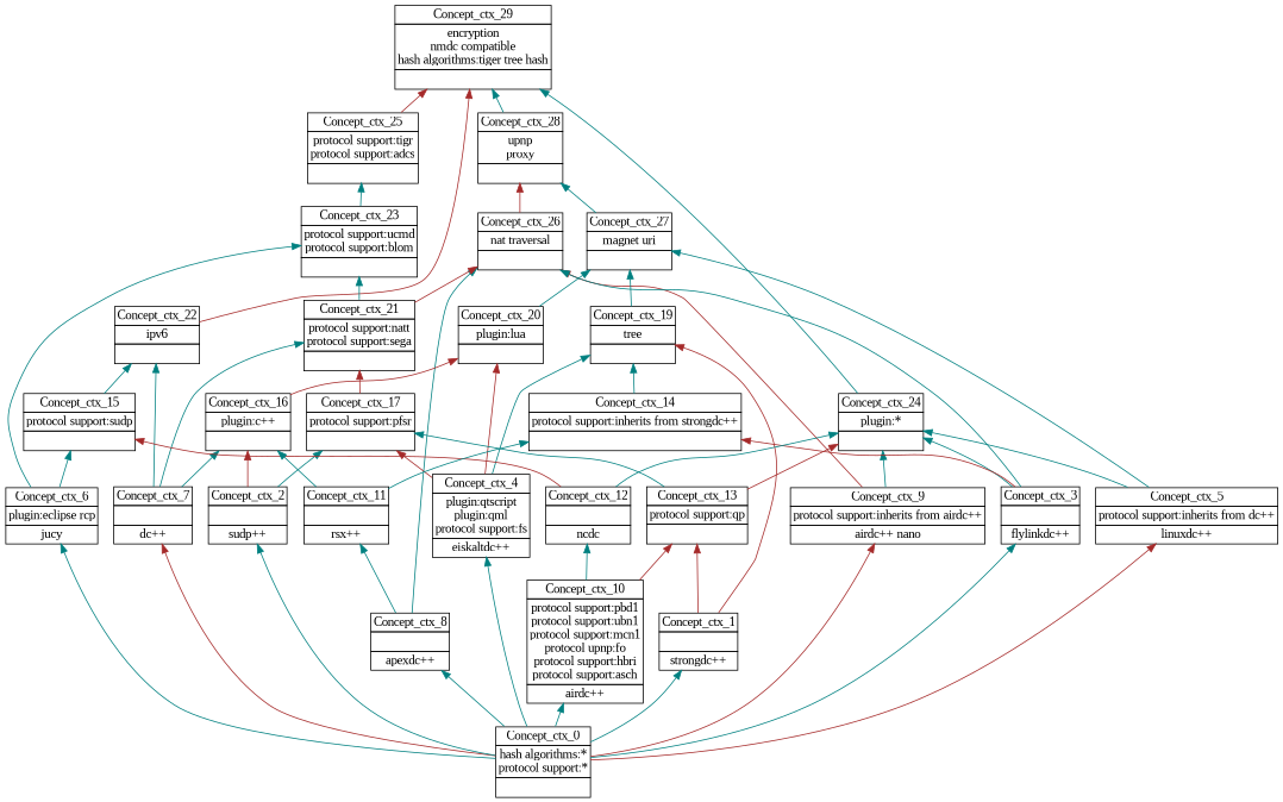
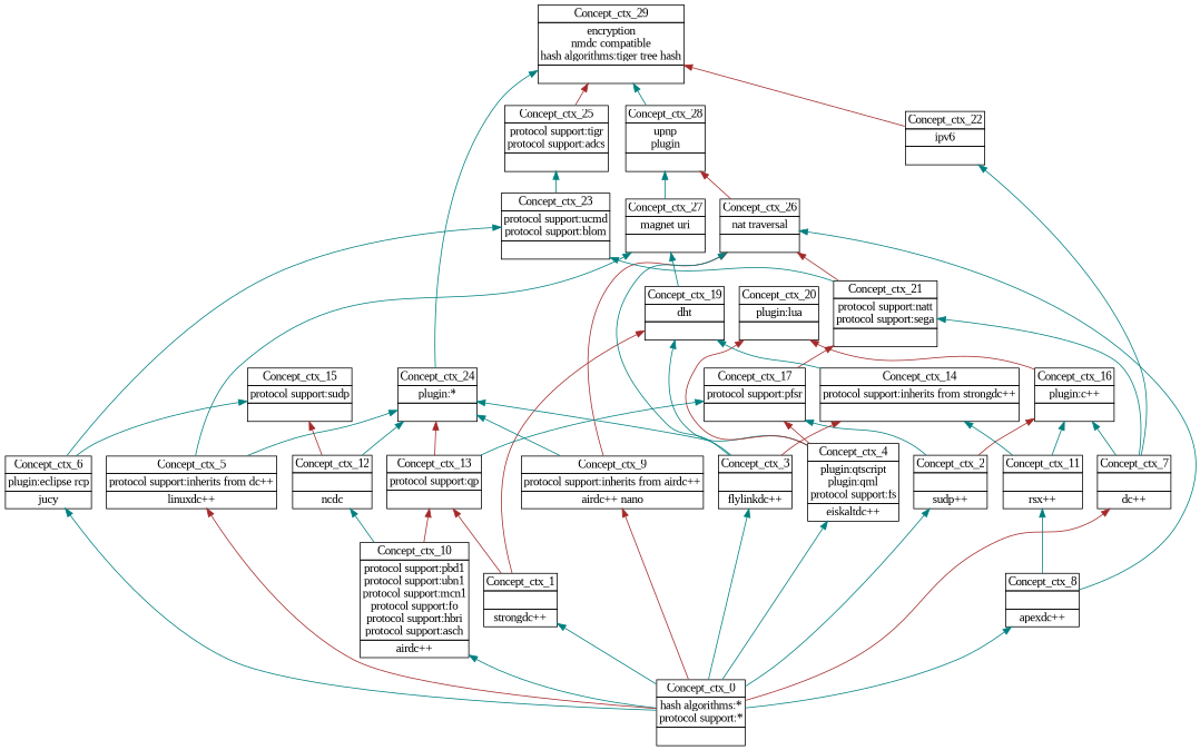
  digraph {
    fontname="Liberation Serif"
    nodesep=0.2
    rankdir=BT
    ranksep=0.3
    node [fontname="Liberation Serif" margin="0.03,0.03" shape=none]
    edge [color=teal fontname="Liberation Serif" headport=p tailport=p]
    n1 [label=<<table border="0" cellborder="1" cellspacing="0" port="p"><tr><td>Concept_ctx_0</td></tr><tr><td>hash algorithms:*<br/>protocol support:*<br/></td></tr><tr><td><br/></td></tr></table>>]
-   n2 [label=<<table border="0" cellborder="1" cellspacing="0" port="p"><tr><td>Concept_ctx_10</td></tr><tr><td>protocol support:pbd1<br/>protocol support:ubn1<br/>protocol support:mcn1<br/>protocol upnp:fo<br/>protocol support:hbri<br/>protocol support:asch<br/></td></tr><tr><td>airdc++<br/></td></tr></table>>]
+   n2 [label=<<table border="0" cellborder="1" cellspacing="0" port="p"><tr><td>Concept_ctx_10</td></tr><tr><td>protocol support:pbd1<br/>protocol support:ubn1<br/>protocol support:mcn1<br/>protocol support:fo<br/>protocol support:hbri<br/>protocol support:asch<br/></td></tr><tr><td>airdc++<br/></td></tr></table>>]
    n3 [label=<<table border="0" cellborder="1" cellspacing="0" port="p"><tr><td>Concept_ctx_7</td></tr><tr><td><br/></td></tr><tr><td>dc++<br/></td></tr></table>>]
    n4 [label=<<table border="0" cellborder="1" cellspacing="0" port="p"><tr><td>Concept_ctx_8</td></tr><tr><td><br/></td></tr><tr><td>apexdc++<br/></td></tr></table>>]
    n5 [label=<<table border="0" cellborder="1" cellspacing="0" port="p"><tr><td>Concept_ctx_6</td></tr><tr><td>plugin:eclipse rcp<br/></td></tr><tr><td>jucy<br/></td></tr></table>>]
    n6 [label=<<table border="0" cellborder="1" cellspacing="0" port="p"><tr><td>Concept_ctx_4</td></tr><tr><td>plugin:qtscript<br/>plugin:qml<br/>protocol support:fs<br/></td></tr><tr><td>eiskaltdc++<br/></td></tr></table>>]
    n7 [label=<<table border="0" cellborder="1" cellspacing="0" port="p"><tr><td>Concept_ctx_1</td></tr><tr><td><br/></td></tr><tr><td>strongdc++<br/></td></tr></table>>]
    n8 [label=<<table border="0" cellborder="1" cellspacing="0" port="p"><tr><td>Concept_ctx_2</td></tr><tr><td><br/></td></tr><tr><td>sudp++<br/></td></tr></table>>]
    n9 [label=<<table border="0" cellborder="1" cellspacing="0" port="p"><tr><td>Concept_ctx_9</td></tr><tr><td>protocol support:inherits from airdc++<br/></td></tr><tr><td>airdc++ nano<br/></td></tr></table>>]
    n10 [label=<<table border="0" cellborder="1" cellspacing="0" port="p"><tr><td>Concept_ctx_3</td></tr><tr><td><br/></td></tr><tr><td>flylinkdc++<br/></td></tr></table>>]
    n11 [label=<<table border="0" cellborder="1" cellspacing="0" port="p"><tr><td>Concept_ctx_5</td></tr><tr><td>protocol support:inherits from dc++<br/></td></tr><tr><td>linuxdc++<br/></td></tr></table>>]
    n12 [label=<<table border="0" cellborder="1" cellspacing="0" port="p"><tr><td>Concept_ctx_12</td></tr><tr><td><br/></td></tr><tr><td>ncdc<br/></td></tr></table>>]
    n13 [label=<<table border="0" cellborder="1" cellspacing="0" port="p"><tr><td>Concept_ctx_13</td></tr><tr><td>protocol support:qp<br/></td></tr><tr><td><br/></td></tr></table>>]
    n14 [label=<<table border="0" cellborder="1" cellspacing="0" port="p"><tr><td>Concept_ctx_16</td></tr><tr><td>plugin:c++<br/></td></tr><tr><td><br/></td></tr></table>>]
    n15 [label=<<table border="0" cellborder="1" cellspacing="0" port="p"><tr><td>Concept_ctx_22</td></tr><tr><td>ipv6<br/></td></tr><tr><td><br/></td></tr></table>>]
    n16 [label=<<table border="0" cellborder="1" cellspacing="0" port="p"><tr><td>Concept_ctx_21</td></tr><tr><td>protocol support:natt<br/>protocol support:sega<br/></td></tr><tr><td><br/></td></tr></table>>]
    n17 [label=<<table border="0" cellborder="1" cellspacing="0" port="p"><tr><td>Concept_ctx_11</td></tr><tr><td><br/></td></tr><tr><td>rsx++<br/></td></tr></table>>]
    n18 [label=<<table border="0" cellborder="1" cellspacing="0" port="p"><tr><td>Concept_ctx_26</td></tr><tr><td>nat traversal<br/></td></tr><tr><td><br/></td></tr></table>>]
    n19 [label=<<table border="0" cellborder="1" cellspacing="0" port="p"><tr><td>Concept_ctx_15</td></tr><tr><td>protocol support:sudp<br/></td></tr><tr><td><br/></td></tr></table>>]
    n20 [label=<<table border="0" cellborder="1" cellspacing="0" port="p"><tr><td>Concept_ctx_23</td></tr><tr><td>protocol support:ucmd<br/>protocol support:blom<br/></td></tr><tr><td><br/></td></tr></table>>]
    n21 [label=<<table border="0" cellborder="1" cellspacing="0" port="p"><tr><td>Concept_ctx_17</td></tr><tr><td>protocol support:pfsr<br/></td></tr><tr><td><br/></td></tr></table>>]
-   n22 [label=<<table border="0" cellborder="1" cellspacing="0" port="p"><tr><td>Concept_ctx_19</td></tr><tr><td>tree<br/></td></tr><tr><td><br/></td></tr></table>>]
+   n22 [label=<<table border="0" cellborder="1" cellspacing="0" port="p"><tr><td>Concept_ctx_19</td></tr><tr><td>dht<br/></td></tr><tr><td><br/></td></tr></table>>]
    n23 [label=<<table border="0" cellborder="1" cellspacing="0" port="p"><tr><td>Concept_ctx_20</td></tr><tr><td>plugin:lua<br/></td></tr><tr><td><br/></td></tr></table>>]
    n24 [label=<<table border="0" cellborder="1" cellspacing="0" port="p"><tr><td>Concept_ctx_24</td></tr><tr><td>plugin:*<br/></td></tr><tr><td><br/></td></tr></table>>]
    n25 [label=<<table border="0" cellborder="1" cellspacing="0" port="p"><tr><td>Concept_ctx_14</td></tr><tr><td>protocol support:inherits from strongdc++<br/></td></tr><tr><td><br/></td></tr></table>>]
    n26 [label=<<table border="0" cellborder="1" cellspacing="0" port="p"><tr><td>Concept_ctx_27</td></tr><tr><td>magnet uri<br/></td></tr><tr><td><br/></td></tr></table>>]
    n27 [label=<<table border="0" cellborder="1" cellspacing="0" port="p"><tr><td>Concept_ctx_29</td></tr><tr><td>encryption<br/>nmdc compatible<br/>hash algorithms:tiger tree hash<br/></td></tr><tr><td><br/></td></tr></table>>]
-   n28 [label=<<table border="0" cellborder="1" cellspacing="0" port="p"><tr><td>Concept_ctx_28</td></tr><tr><td>upnp<br/>proxy<br/></td></tr><tr><td><br/></td></tr></table>>]
+   n28 [label=<<table border="0" cellborder="1" cellspacing="0" port="p"><tr><td>Concept_ctx_28</td></tr><tr><td>upnp<br/>plugin<br/></td></tr><tr><td><br/></td></tr></table>>]
    n29 [label=<<table border="0" cellborder="1" cellspacing="0" port="p"><tr><td>Concept_ctx_25</td></tr><tr><td>protocol support:tigr<br/>protocol support:adcs<br/></td></tr><tr><td><br/></td></tr></table>>]
    n1 -> n2
    n1 -> n3 [color=brown]
    n1 -> n4
    n1 -> n5
    n1 -> n6
    n1 -> n7
    n1 -> n8
    n1 -> n9 [color=brown]
    n1 -> n10
    n1 -> n11 [color=brown]
    n2 -> n12
    n2 -> n13 [color=brown]
    n3 -> n14
    n3 -> n15
    n3 -> n16
    n4 -> n17
    n4 -> n18
    n5 -> n19
    n5 -> n20
    n6 -> n21 [color=brown]
    n6 -> n22
    n6 -> n23 [color=brown]
    n7 -> n13 [color=brown]
    n7 -> n22 [color=brown]
    n8 -> n14 [color=brown]
    n8 -> n21
    n9 -> n18 [color=brown]
    n9 -> n24
    n10 -> n18
    n10 -> n24
    n10 -> n25 [color=brown]
    n11 -> n24
    n11 -> n26
    n12 -> n19 [color=brown]
    n12 -> n24
    n13 -> n21
    n13 -> n24 [color=brown]
    n14 -> n23 [color=brown]
    n15 -> n27 [color=brown]
    n16 -> n18 [color=brown]
    n16 -> n20
    n17 -> n14
    n17 -> n25
    n18 -> n28 [color=brown]
-   n19 -> n15
    n20 -> n29
    n21 -> n16 [color=brown]
    n22 -> n26
-   n23 -> n26
    n24 -> n27
    n25 -> n22
    n26 -> n28
    n28 -> n27
    n29 -> n27 [color=brown]
  }
